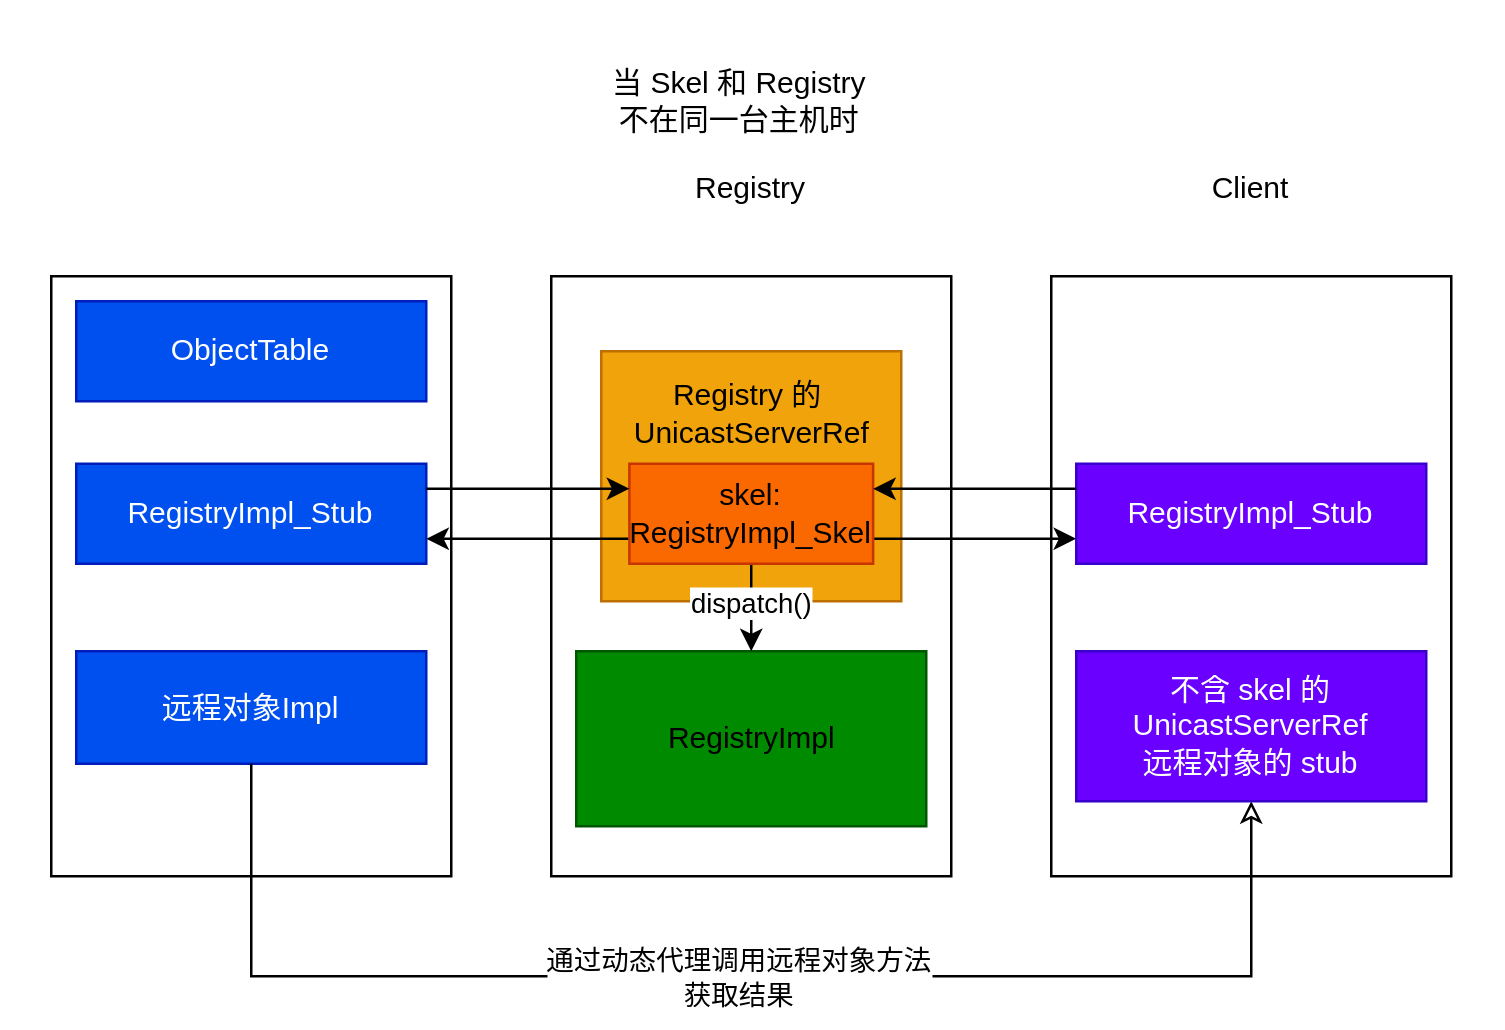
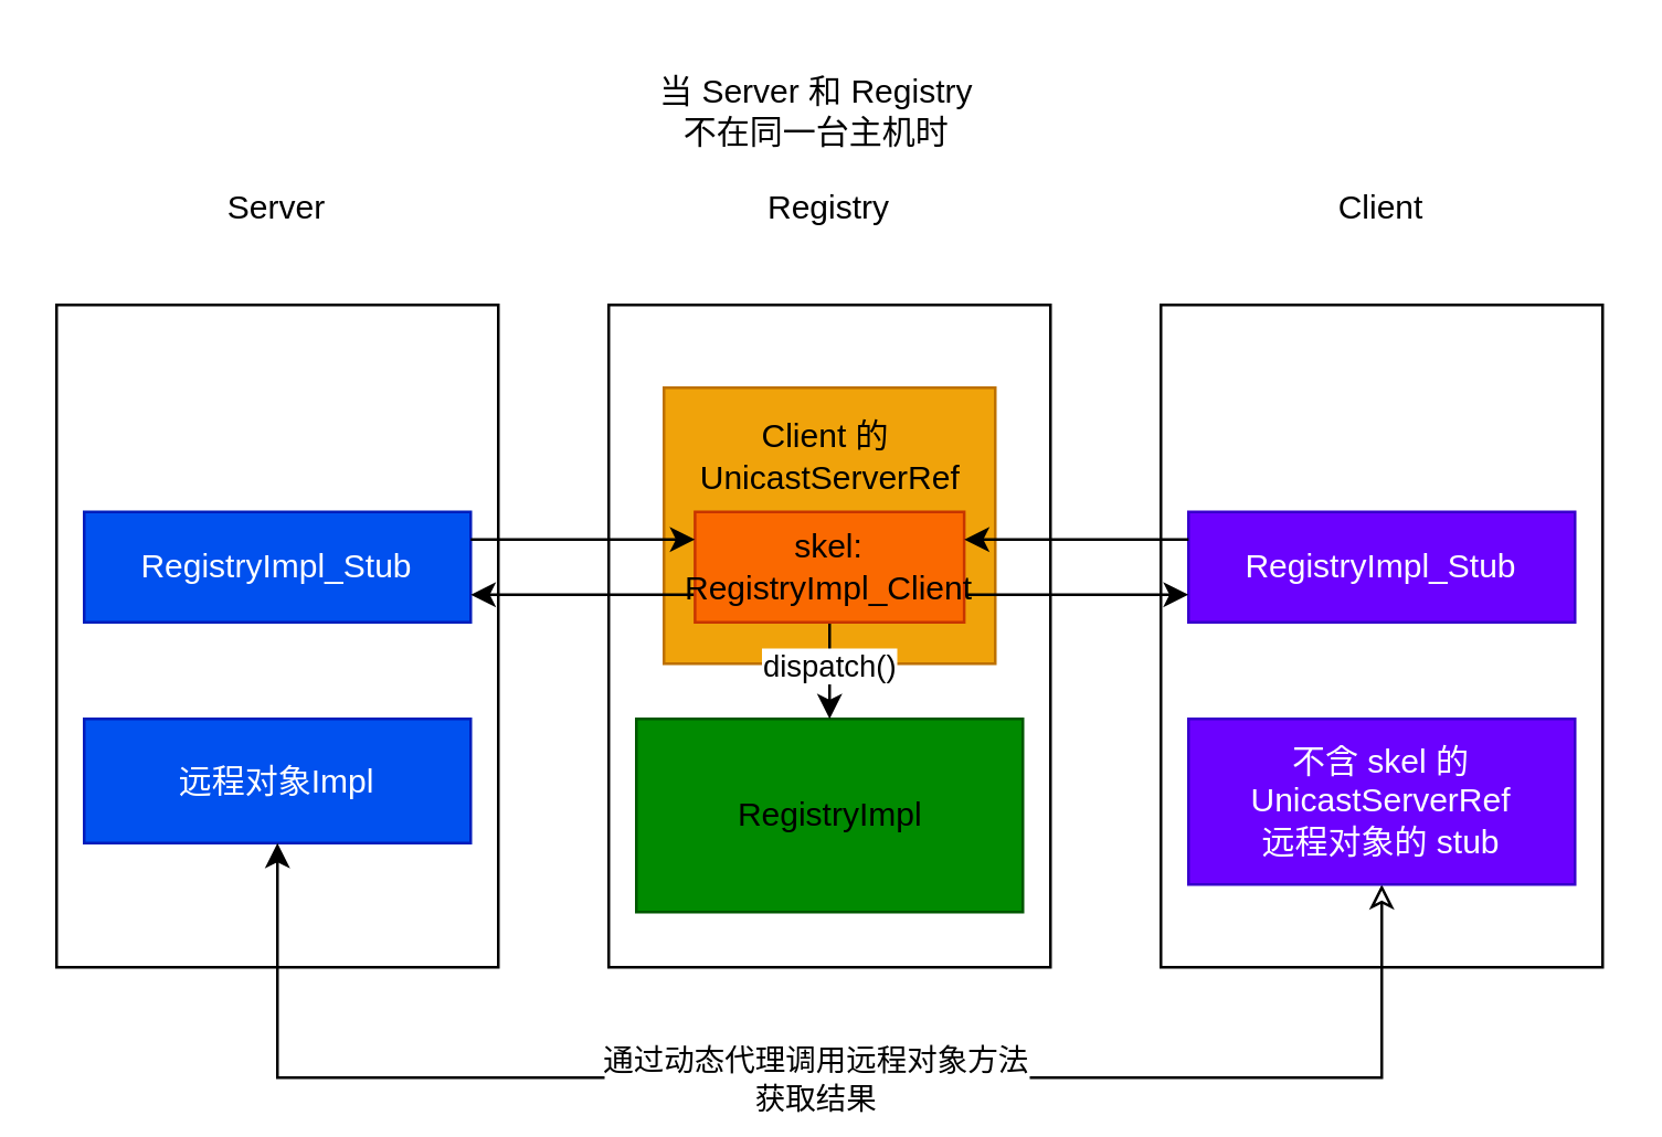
  <mxCell id="0" />
  <mxCell id="1" parent="0" />
- <mxCell id="2" value="当 Skel 和 Registry &lt;br&gt;不在同一台主机时" style="text;html=1;align=center;verticalAlign=middle;resizable=0;points=[];autosize=1;strokeColor=none;fillColor=none;" parent="1" vertex="1"><mxGeometry x="225" y="20" width="140" height="40" as="geometry" /></mxCell>
+ <mxCell id="2" value="当 Server 和 Registry &lt;br&gt;不在同一台主机时" style="text;html=1;align=center;verticalAlign=middle;resizable=0;points=[];autosize=1;strokeColor=none;fillColor=none;" parent="1" vertex="1"><mxGeometry x="225" y="20" width="140" height="40" as="geometry" /></mxCell>
  <mxCell id="3" value="" style="rounded=0;whiteSpace=wrap;html=1;" parent="1" vertex="1"><mxGeometry x="20" y="110" width="160" height="240" as="geometry" /></mxCell>
  <mxCell id="4" value="" style="rounded=0;whiteSpace=wrap;html=1;" parent="1" vertex="1"><mxGeometry x="220" y="110" width="160" height="240" as="geometry" /></mxCell>
  <mxCell id="5" value="" style="rounded=0;whiteSpace=wrap;html=1;" parent="1" vertex="1"><mxGeometry x="420" y="110" width="160" height="240" as="geometry" /></mxCell>
  <mxCell id="6" value="远程对象Impl" style="rounded=0;whiteSpace=wrap;html=1;fillColor=#0050ef;fontColor=#ffffff;strokeColor=#001DBC;" parent="1" vertex="1"><mxGeometry x="30" y="260" width="140" height="45" as="geometry" /></mxCell>
  <mxCell id="7" value="RegistryImpl_Stub" style="rounded=0;whiteSpace=wrap;html=1;fillColor=#0050ef;fontColor=#ffffff;strokeColor=#001DBC;" parent="1" vertex="1"><mxGeometry x="30" y="185" width="140" height="40" as="geometry" /></mxCell>
  <mxCell id="8" value="" style="rounded=0;whiteSpace=wrap;html=1;fillColor=#008a00;fontColor=#ffffff;strokeColor=#005700;" parent="1" vertex="1"><mxGeometry x="230" y="260" width="140" height="70" as="geometry" /></mxCell>
  <mxCell id="9" value="RegistryImpl_Stub" style="rounded=0;whiteSpace=wrap;html=1;fillColor=#6a00ff;strokeColor=#3700CC;fontColor=#ffffff;" parent="1" vertex="1"><mxGeometry x="430" y="185" width="140" height="40" as="geometry" /></mxCell>
- <mxCell id="10" style="edgeStyle=orthogonalEdgeStyle;rounded=0;orthogonalLoop=1;jettySize=auto;html=1;exitX=0.5;exitY=1;exitDx=0;exitDy=0;entryX=0.5;entryY=1;entryDx=0;entryDy=0;startArrow=classic;startFill=0;endArrow=none;" edge="1" parent="1" source="12" target="6"><mxGeometry relative="1" as="geometry"><Array as="points"><mxPoint x="500" y="390" /><mxPoint x="100" y="390" /></Array></mxGeometry></mxCell>
+ <mxCell id="10" style="edgeStyle=orthogonalEdgeStyle;rounded=0;orthogonalLoop=1;jettySize=auto;html=1;exitX=0.5;exitY=1;exitDx=0;exitDy=0;entryX=0.5;entryY=1;entryDx=0;entryDy=0;startArrow=classic;startFill=0;" edge="1" parent="1" source="12" target="6"><mxGeometry relative="1" as="geometry"><Array as="points"><mxPoint x="500" y="390" /><mxPoint x="100" y="390" /></Array></mxGeometry></mxCell>
  <mxCell id="11" value="通过动态代理调用远程对象方法&lt;br&gt;获取结果" style="edgeLabel;html=1;align=center;verticalAlign=middle;resizable=0;points=[];" vertex="1" connectable="0" parent="10"><mxGeometry x="-0.006" relative="1" as="geometry"><mxPoint as="offset" /></mxGeometry></mxCell>
  <mxCell id="12" value="&lt;font style=&quot;color: rgb(255, 255, 255);&quot;&gt;&lt;span&gt;不含 skel 的 UnicastServerRef&lt;/span&gt;&lt;br&gt;&lt;span&gt;远程对象的&amp;nbsp;&lt;/span&gt;&lt;span&gt;stub&lt;/span&gt;&lt;/font&gt;" style="rounded=0;whiteSpace=wrap;html=1;fillColor=#6a00ff;strokeColor=#3700CC;fontColor=#ffffff;" parent="1" vertex="1"><mxGeometry x="430" y="260" width="140" height="60" as="geometry" /></mxCell>
  <mxCell id="13" value="" style="rounded=0;whiteSpace=wrap;html=1;fillColor=#f0a30a;strokeColor=#BD7000;fontColor=#000000;" parent="1" vertex="1"><mxGeometry x="240" y="140" width="120" height="100" as="geometry" /></mxCell>
  <mxCell id="14" value="RegistryImpl" style="text;html=1;align=center;verticalAlign=middle;resizable=0;points=[];autosize=1;strokeColor=none;fillColor=none;" parent="1" vertex="1"><mxGeometry x="255" y="280" width="90" height="30" as="geometry" /></mxCell>
- <mxCell id="15" value="Registry 的&amp;nbsp;&lt;br&gt;UnicastServerRef" style="text;html=1;align=center;verticalAlign=middle;resizable=0;points=[];autosize=1;strokeColor=none;fillColor=none;" parent="1" vertex="1"><mxGeometry x="240" y="145" width="120" height="40" as="geometry" /></mxCell>
+ <mxCell id="15" value="Client 的&amp;nbsp;&lt;br&gt;UnicastServerRef" style="text;html=1;align=center;verticalAlign=middle;resizable=0;points=[];autosize=1;strokeColor=none;fillColor=none;" parent="1" vertex="1"><mxGeometry x="240" y="145" width="120" height="40" as="geometry" /></mxCell>
  <mxCell id="16" style="edgeStyle=orthogonalEdgeStyle;rounded=0;orthogonalLoop=1;jettySize=auto;html=1;exitX=0;exitY=0.75;exitDx=0;exitDy=0;entryX=1;entryY=0.75;entryDx=0;entryDy=0;" edge="1" parent="1" source="20" target="7"><mxGeometry relative="1" as="geometry" /></mxCell>
  <mxCell id="17" style="edgeStyle=orthogonalEdgeStyle;rounded=0;orthogonalLoop=1;jettySize=auto;html=1;exitX=1;exitY=0.75;exitDx=0;exitDy=0;entryX=0;entryY=0.75;entryDx=0;entryDy=0;" edge="1" parent="1" source="20" target="9"><mxGeometry relative="1" as="geometry" /></mxCell>
  <mxCell id="18" style="edgeStyle=orthogonalEdgeStyle;rounded=0;orthogonalLoop=1;jettySize=auto;html=1;exitX=0.5;exitY=1;exitDx=0;exitDy=0;entryX=0.5;entryY=0;entryDx=0;entryDy=0;" edge="1" parent="1" source="20" target="8"><mxGeometry relative="1" as="geometry" /></mxCell>
  <mxCell id="19" value="dispatch()" style="edgeLabel;html=1;align=center;verticalAlign=middle;resizable=0;points=[];" vertex="1" connectable="0" parent="18"><mxGeometry x="-0.164" y="-1" relative="1" as="geometry"><mxPoint as="offset" /></mxGeometry></mxCell>
- <mxCell id="20" value="skel:&lt;br&gt;RegistryImpl_Skel" style="rounded=0;whiteSpace=wrap;html=1;fillColor=#fa6800;strokeColor=#C73500;fontColor=#000000;" parent="1" vertex="1"><mxGeometry x="251.25" y="185" width="97.5" height="40" as="geometry" /></mxCell>
+ <mxCell id="20" value="skel:&lt;br&gt;RegistryImpl_Client" style="rounded=0;whiteSpace=wrap;html=1;fillColor=#fa6800;strokeColor=#C73500;fontColor=#000000;" parent="1" vertex="1"><mxGeometry x="251.25" y="185" width="97.5" height="40" as="geometry" /></mxCell>
+ <mxCell id="21" value="Server" style="text;html=1;align=center;verticalAlign=middle;whiteSpace=wrap;rounded=0;" vertex="1" parent="1"><mxGeometry x="70" y="60" width="60" height="30" as="geometry" /></mxCell>
  <mxCell id="22" value="Registry" style="text;html=1;align=center;verticalAlign=middle;whiteSpace=wrap;rounded=0;" vertex="1" parent="1"><mxGeometry x="270" y="60" width="60" height="30" as="geometry" /></mxCell>
  <mxCell id="23" value="Client" style="text;html=1;align=center;verticalAlign=middle;whiteSpace=wrap;rounded=0;" vertex="1" parent="1"><mxGeometry x="470" y="60" width="60" height="30" as="geometry" /></mxCell>
  <mxCell id="24" style="edgeStyle=orthogonalEdgeStyle;rounded=0;orthogonalLoop=1;jettySize=auto;html=1;exitX=1;exitY=0.25;exitDx=0;exitDy=0;entryX=0;entryY=0.25;entryDx=0;entryDy=0;" edge="1" parent="1" source="7" target="20"><mxGeometry relative="1" as="geometry" /></mxCell>
  <mxCell id="25" style="edgeStyle=orthogonalEdgeStyle;rounded=0;orthogonalLoop=1;jettySize=auto;html=1;exitX=0;exitY=0.25;exitDx=0;exitDy=0;entryX=1;entryY=0.25;entryDx=0;entryDy=0;" edge="1" parent="1" source="9" target="20"><mxGeometry relative="1" as="geometry" /></mxCell>
- <mxCell id="26" value="ObjectTable" style="rounded=0;whiteSpace=wrap;html=1;fillColor=#0050ef;fontColor=#ffffff;strokeColor=#001DBC;" vertex="1" parent="1"><mxGeometry x="30" y="120" width="140" height="40" as="geometry" /></mxCell>
